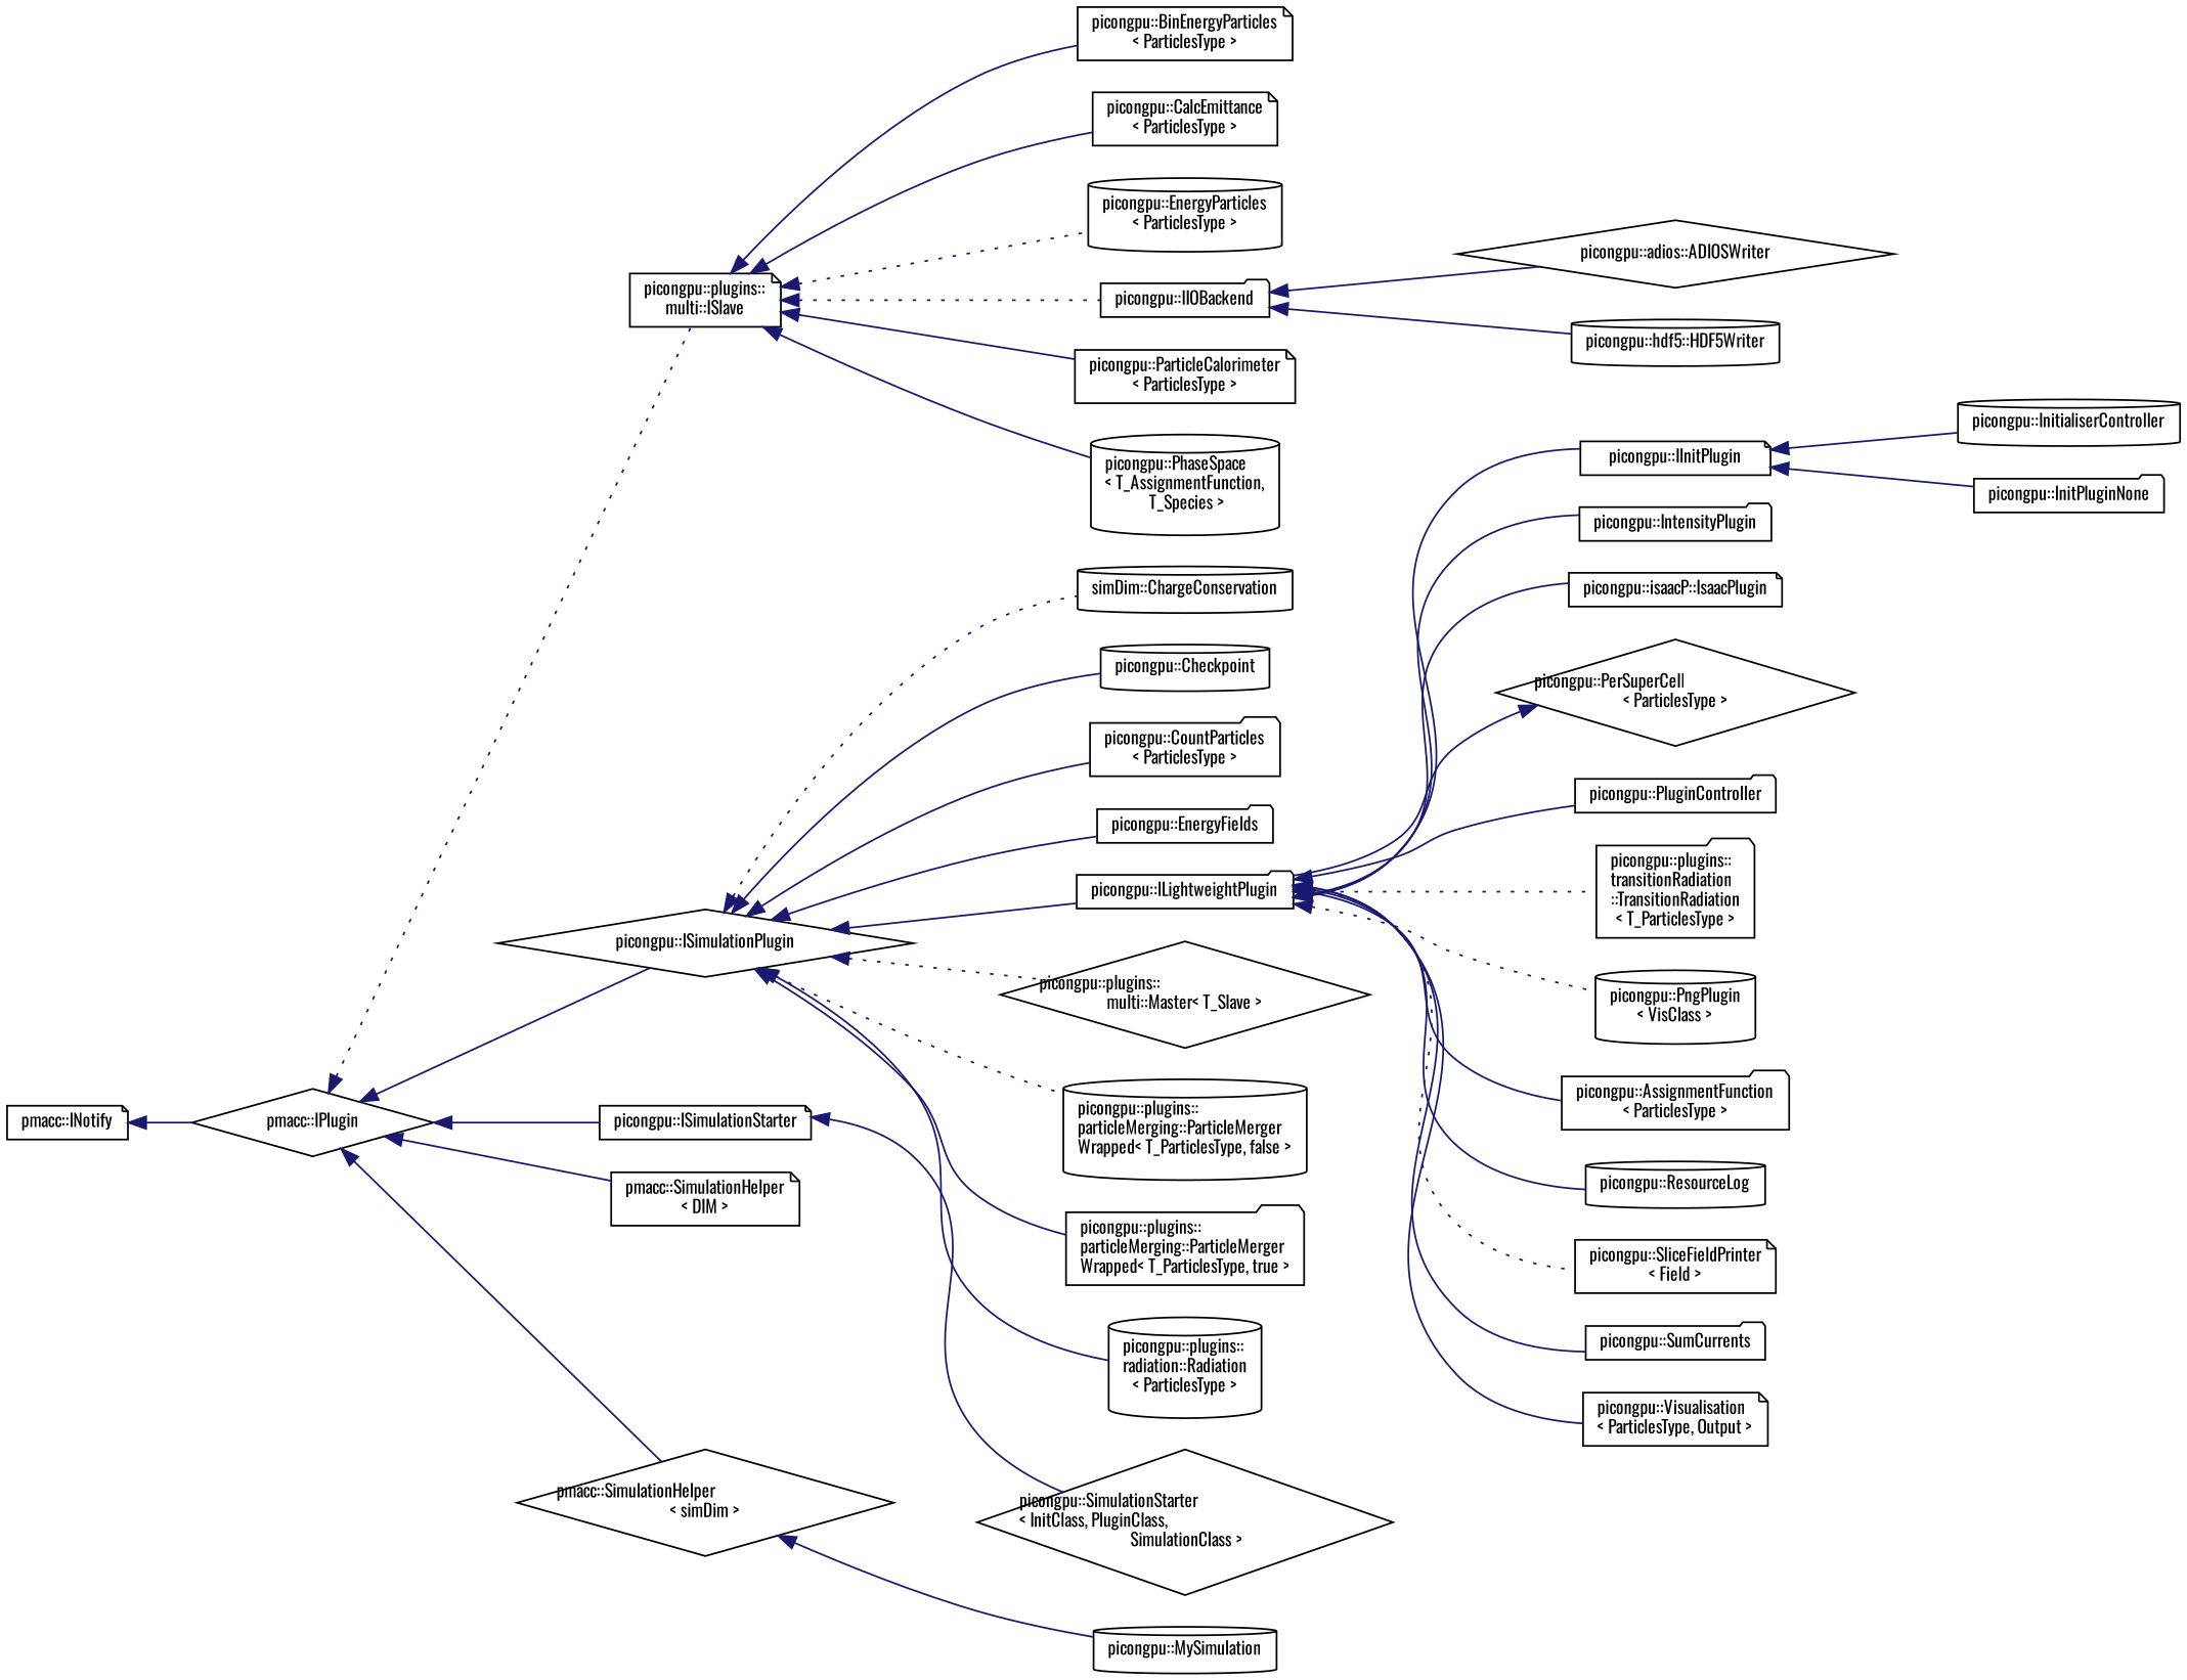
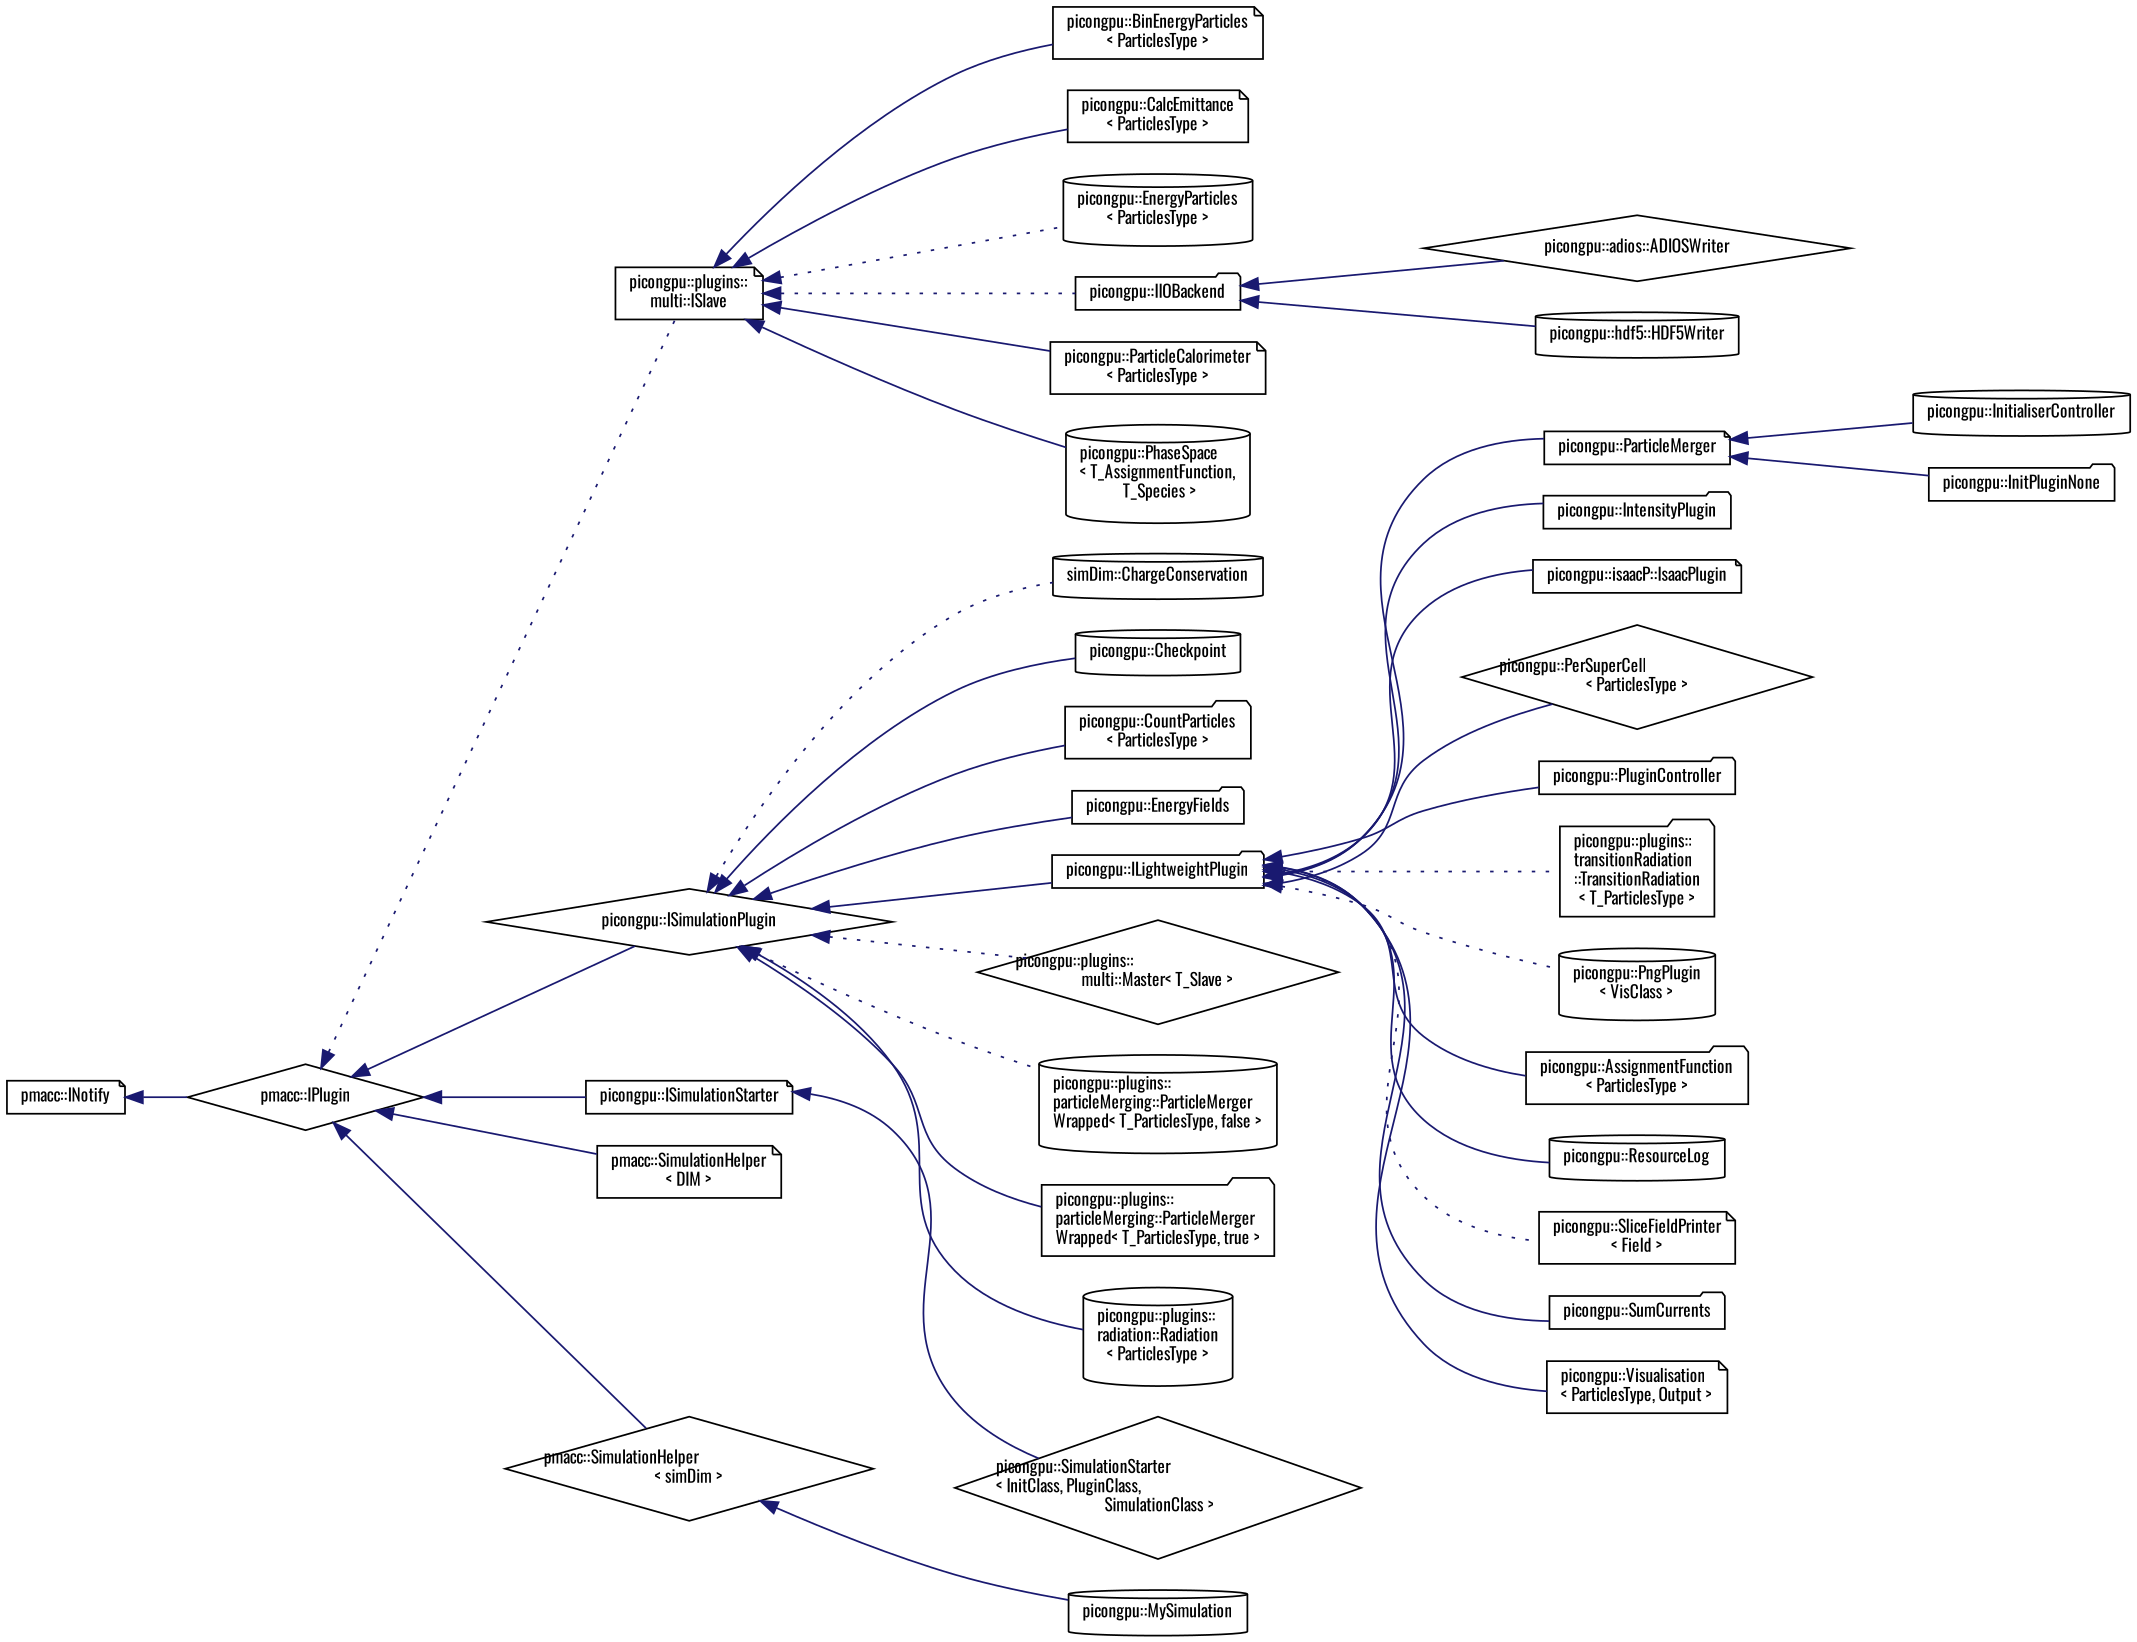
  digraph {
    fontname=Oswald
    rankdir=LR
    node [color=black fillcolor=white fontname=Oswald fontsize=10 shape=note style=filled]
    edge [color=midnightblue dir=back fontname=Oswald fontsize=10 labelfontname=Helvetica labelfontsize=10 style=solid]
    n1 [height=0.2 label="pmacc::INotify" width=0.4]
    n2 [height=0.2 label="pmacc::IPlugin" shape=diamond width=0.4]
    n3 [height=0.2 label="picongpu::plugins::\lmulti::ISlave" width=0.4]
    n4 [height=0.2 label="picongpu::BinEnergyParticles\l\< ParticlesType \>" width=0.4]
    n5 [height=0.2 label="picongpu::CalcEmittance\l\< ParticlesType \>" width=0.4]
    n6 [height=0.2 label="picongpu::EnergyParticles\l\< ParticlesType \>" shape=cylinder width=0.4]
    n7 [height=0.2 label="picongpu::IIOBackend" shape=folder width=0.4]
    n8 [height=0.2 label="picongpu::ParticleCalorimeter\l\< ParticlesType \>" width=0.4]
    n9 [height=0.2 label="picongpu::PhaseSpace\l\< T_AssignmentFunction,\l T_Species \>" shape=cylinder width=0.4]
    n10 [height=0.2 label="picongpu::ISimulationPlugin" shape=diamond width=0.4]
    n11 [height=0.2 label="picongpu::ISimulationStarter" width=0.4]
    n12 [height=0.2 label="pmacc::SimulationHelper\l\< DIM \>" width=0.4]
    n13 [height=0.2 label="pmacc::SimulationHelper\l\< simDim \>" shape=diamond width=0.4]
    n14 [height=0.2 label="picongpu::adios::ADIOSWriter" shape=diamond width=0.4]
    n15 [height=0.2 label="picongpu::hdf5::HDF5Writer" shape=cylinder width=0.4]
    n16 [height=0.2 label="simDim::ChargeConservation" shape=cylinder width=0.4]
    n17 [height=0.2 label="picongpu::Checkpoint" shape=cylinder width=0.4]
    n18 [height=0.2 label="picongpu::CountParticles\l\< ParticlesType \>" shape=folder width=0.4]
    n19 [height=0.2 label="picongpu::EnergyFields" shape=folder width=0.4]
    n20 [height=0.2 label="picongpu::ILightweightPlugin" shape=folder width=0.4]
    n21 [height=0.2 label="picongpu::plugins::\lmulti::Master\< T_Slave \>" shape=diamond width=0.4]
    n22 [height=0.2 label="picongpu::plugins::\lparticleMerging::ParticleMerger\lWrapped\< T_ParticlesType, false \>" shape=cylinder width=0.4]
    n23 [height=0.2 label="picongpu::plugins::\lparticleMerging::ParticleMerger\lWrapped\< T_ParticlesType, true \>" shape=folder width=0.4]
    n24 [height=0.2 label="picongpu::plugins::\lradiation::Radiation\l\< ParticlesType \>" shape=cylinder width=0.4]
    n25 [height=0.2 label="picongpu::SimulationStarter\l\< InitClass, PluginClass,\l SimulationClass \>" shape=diamond width=0.4]
    n26 [height=0.2 label="picongpu::MySimulation" shape=cylinder width=0.4]
-   n27 [height=0.2 label="picongpu::IInitPlugin" width=0.4]
+   n27 [height=0.2 label="picongpu::ParticleMerger" width=0.4]
    n28 [height=0.2 label="picongpu::IntensityPlugin" shape=folder width=0.4]
    n29 [height=0.2 label="picongpu::isaacP::IsaacPlugin" width=0.4]
    n30 [height=0.2 label="picongpu::PerSuperCell\l\< ParticlesType \>" shape=diamond width=0.4]
    n31 [height=0.2 label="picongpu::PluginController" shape=folder width=0.4]
    n32 [height=0.2 label="picongpu::plugins::\ltransitionRadiation\l::TransitionRadiation\l\< T_ParticlesType \>" shape=folder width=0.4]
    n33 [height=0.2 label="picongpu::PngPlugin\l\< VisClass \>" shape=cylinder width=0.4]
    n34 [height=0.2 label="picongpu::AssignmentFunction\l\< ParticlesType \>" shape=folder width=0.4]
    n35 [height=0.2 label="picongpu::ResourceLog" shape=cylinder width=0.4]
    n36 [height=0.2 label="picongpu::SliceFieldPrinter\l\< Field \>" width=0.4]
    n37 [height=0.2 label="picongpu::SumCurrents" shape=folder width=0.4]
    n38 [height=0.2 label="picongpu::Visualisation\l\< ParticlesType, Output \>" width=0.4]
    n39 [height=0.2 label="picongpu::InitialiserController" shape=cylinder width=0.4]
    n40 [height=0.2 label="picongpu::InitPluginNone" shape=folder width=0.4]
    n1 -> n2
    n2 -> n3 [style=dotted]
    n2 -> n10
    n2 -> n11
    n2 -> n12
    n2 -> n13
    n3 -> n4
    n3 -> n5
    n3 -> n6 [style=dotted]
    n3 -> n7 [style=dotted]
    n3 -> n8
    n3 -> n9
    n7 -> n14
    n7 -> n15
    n10 -> n16 [style=dotted]
    n10 -> n17
    n10 -> n18
    n10 -> n19
    n10 -> n20
    n10 -> n21 [style=dotted]
    n10 -> n22 [style=dotted]
    n10 -> n23
    n10 -> n24
    n11 -> n25
    n13 -> n26
    n20 -> n27
    n20 -> n28
    n20 -> n29
-   n30 -> n20
+   n20 -> n30
    n20 -> n31
    n20 -> n32 [style=dotted]
    n20 -> n33 [style=dotted]
    n20 -> n34
    n20 -> n35
    n20 -> n36 [style=dotted]
    n20 -> n37
    n20 -> n38
    n27 -> n39
    n27 -> n40
  }
